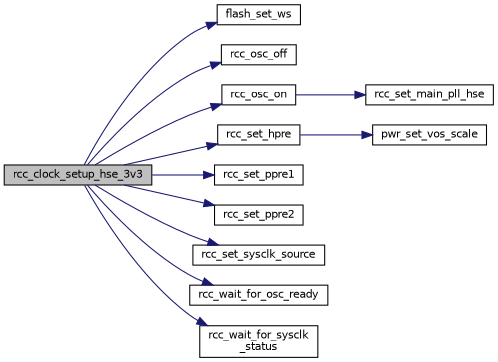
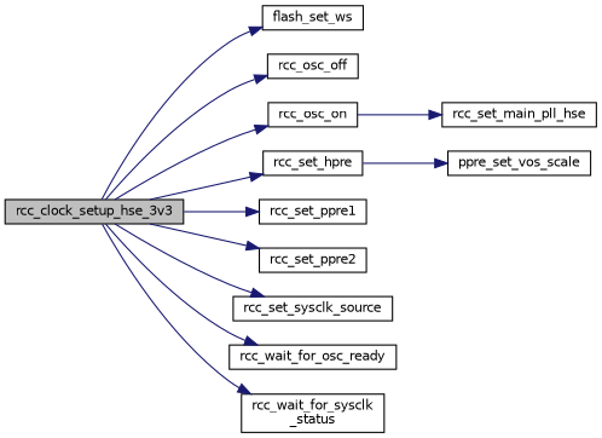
  digraph {
    rankdir=LR
    node [color=black fillcolor=white fontname=Helvetica fontsize=10 shape=record style=filled]
    edge [color=midnightblue fontname=Helvetica fontsize=10 labelfontname=Helvetica labelfontsize=10 style=solid]
    n1 [fillcolor=grey75 fontcolor=black height=0.2 label=rcc_clock_setup_hse_3v3 width=0.4]
    n2 [height=0.2 label=flash_set_ws width=0.4]
    n3 [height=0.2 label=rcc_osc_off width=0.4]
    n4 [height=0.2 label=rcc_osc_on width=0.4]
    n5 [height=0.2 label=rcc_set_hpre width=0.4]
    n6 [height=0.2 label=rcc_set_ppre1 width=0.4]
    n7 [height=0.2 label=rcc_set_ppre2 width=0.4]
    n8 [height=0.2 label=rcc_set_sysclk_source width=0.4]
    n9 [height=0.2 label=rcc_wait_for_osc_ready width=0.4]
    n10 [height=0.2 label="rcc_wait_for_sysclk\l_status" width=0.4]
-   n11 [height=0.2 label=pwr_set_vos_scale width=0.4]
+   n11 [height=0.2 label=ppre_set_vos_scale width=0.4]
    n12 [height=0.2 label=rcc_set_main_pll_hse width=0.4]
    n1 -> n2
    n1 -> n3
    n1 -> n4
    n1 -> n5
    n1 -> n6
    n1 -> n7
    n1 -> n8
    n1 -> n9
    n1 -> n10
    n4 -> n12
    n5 -> n11
  }
